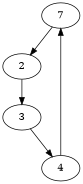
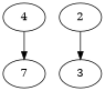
  digraph {
    edge [heightLimit=10 primaryType=mainStreet secondaryType=none village=exampleVillage weight=40]
    n1 [label=7]
    2
    3
    4
-   n1 -> 2 [primaryType=sideStreet secondaryType=oneWayStreet]
    2 -> 3 [weight=60]
-   3 -> 4
    4 -> n1 [weight=80]
  }
